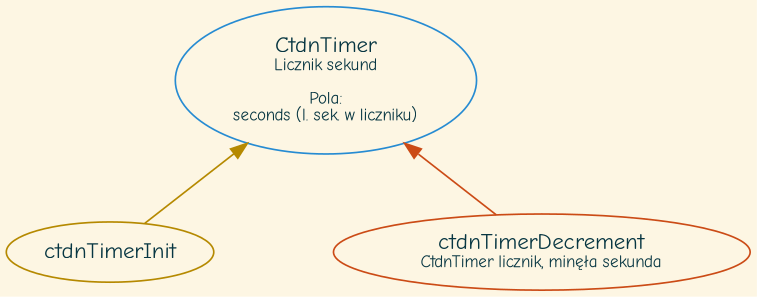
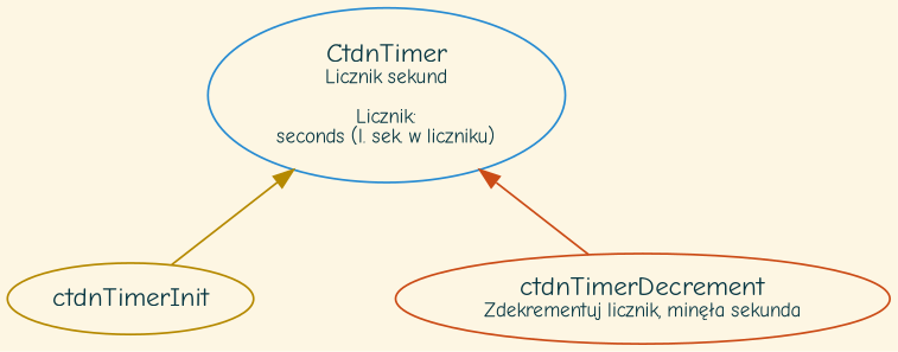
  digraph {
    bgcolor="#fdf6e3"
    fontname="Comic Neue"
    nodesep=1
    node [fontcolor="#073642" fontname="Comic Neue"]
    edge [fontname="Comic Neue" fontsize=10]
-   n1 [color="#268bd2" label=<CtdnTimer<BR /><FONT POINT-SIZE="10">Licznik sekund<BR /><BR />Pola:<BR />seconds (l. sek. w liczniku)</FONT>>]
+   n1 [color="#268bd2" label=<CtdnTimer<BR /><FONT POINT-SIZE="10">Licznik sekund<BR /><BR />Licznik:<BR />seconds (l. sek. w liczniku)</FONT>>]
    ctdnTimerInit [color="#b58900"]
-   n3 [color="#cb4b16" label=<ctdnTimerDecrement<BR /><FONT POINT-SIZE="10">CtdnTimer licznik, minęła sekunda</FONT>>]
+   n3 [color="#cb4b16" label=<ctdnTimerDecrement<BR /><FONT POINT-SIZE="10">Zdekrementuj licznik, minęła sekunda</FONT>>]
    subgraph sub_1 {
      rank=source
      n1
    }
    ctdnTimerInit -> n1 [color="#b58900"]
    n3 -> n1 [color="#cb4b16"]
  }
